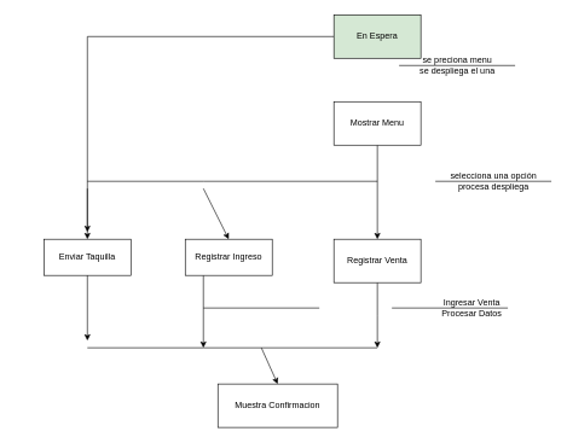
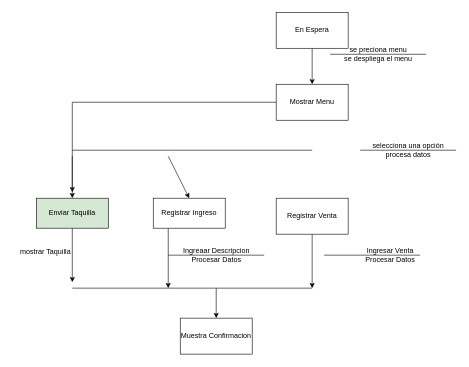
  <mxCell id="0" />
  <mxCell id="1" parent="0" />
- <mxCell id="2" style="edgeStyle=orthogonalEdgeStyle;rounded=0;orthogonalLoop=1;jettySize=auto;html=1;" parent="1" source="3" target="23" edge="1"><mxGeometry relative="1" as="geometry" /></mxCell>
- <mxCell id="3" value="En Espera" style="rounded=0;whiteSpace=wrap;html=1;fillColor=#d5e8d4;" parent="1" vertex="1"><mxGeometry x="460" y="20" width="120" height="60" as="geometry" /></mxCell>
- <mxCell id="4" style="edgeStyle=orthogonalEdgeStyle;rounded=0;orthogonalLoop=1;jettySize=auto;html=1;" parent="1" source="5" target="8" edge="1"><mxGeometry relative="1" as="geometry" /></mxCell>
+ <mxCell id="2" style="edgeStyle=orthogonalEdgeStyle;rounded=0;orthogonalLoop=1;jettySize=auto;html=1;" parent="1" source="3" target="5" edge="1"><mxGeometry relative="1" as="geometry" /></mxCell>
+ <mxCell id="3" value="En Espera" style="rounded=0;whiteSpace=wrap;html=1;" parent="1" vertex="1"><mxGeometry x="460" y="20" width="120" height="60" as="geometry" /></mxCell>
+ <mxCell id="4" style="edgeStyle=orthogonalEdgeStyle;rounded=0;orthogonalLoop=1;jettySize=auto;html=1;" parent="1" source="5" target="23" edge="1"><mxGeometry relative="1" as="geometry" /></mxCell>
  <mxCell id="5" value="Mostrar Menu" style="rounded=0;whiteSpace=wrap;html=1;" parent="1" vertex="1"><mxGeometry x="460" y="140" width="120" height="60" as="geometry" /></mxCell>
- <mxCell id="6" value="Muestra Confirmacion" style="rounded=0;whiteSpace=wrap;html=1;" parent="1" vertex="1"><mxGeometry x="300" y="530" width="165" height="60" as="geometry" /></mxCell>
+ <mxCell id="6" value="Muestra Confirmacion" style="rounded=0;whiteSpace=wrap;html=1;" parent="1" vertex="1"><mxGeometry x="300" y="530" width="120" height="60" as="geometry" /></mxCell>
  <mxCell id="7" style="edgeStyle=orthogonalEdgeStyle;rounded=0;orthogonalLoop=1;jettySize=auto;html=1;" parent="1" source="8" edge="1"><mxGeometry relative="1" as="geometry"><mxPoint x="520" y="480" as="targetPoint" /></mxGeometry></mxCell>
  <mxCell id="8" value="Registrar Venta" style="rounded=0;whiteSpace=wrap;html=1;" parent="1" vertex="1"><mxGeometry x="460" y="330" width="120" height="60" as="geometry" /></mxCell>
  <mxCell id="9" style="edgeStyle=orthogonalEdgeStyle;rounded=0;orthogonalLoop=1;jettySize=auto;html=1;" parent="1" source="10" edge="1"><mxGeometry relative="1" as="geometry"><mxPoint x="280" y="480" as="targetPoint" /><Array as="points"><mxPoint x="280" y="480" /></Array></mxGeometry></mxCell>
  <mxCell id="10" value="Registrar Ingreso" style="rounded=0;whiteSpace=wrap;html=1;" parent="1" vertex="1"><mxGeometry x="255" y="330" width="120" height="50" as="geometry" /></mxCell>
  <mxCell id="11" value="" style="endArrow=classic;html=1;rounded=0;entryX=0.5;entryY=0;entryDx=0;entryDy=0;" parent="1" target="6" edge="1"><mxGeometry width="50" height="50" relative="1" as="geometry"><mxPoint x="360" y="480" as="sourcePoint" /><mxPoint x="370" y="460" as="targetPoint" /></mxGeometry></mxCell>
  <mxCell id="12" value="" style="endArrow=none;html=1;rounded=0;" parent="1" edge="1"><mxGeometry width="50" height="50" relative="1" as="geometry"><mxPoint x="280" y="480" as="sourcePoint" /><mxPoint x="520" y="480" as="targetPoint" /></mxGeometry></mxCell>
  <mxCell id="13" value="" style="endArrow=none;html=1;rounded=0;" parent="1" edge="1"><mxGeometry width="50" height="50" relative="1" as="geometry"><mxPoint x="280" y="250" as="sourcePoint" /><mxPoint x="520" y="250" as="targetPoint" /></mxGeometry></mxCell>
  <mxCell id="14" value="" style="endArrow=classic;html=1;rounded=0;entryX=0.5;entryY=0;entryDx=0;entryDy=0;" parent="1" target="10" edge="1"><mxGeometry width="50" height="50" relative="1" as="geometry"><mxPoint x="280" y="260" as="sourcePoint" /><mxPoint x="470" y="200" as="targetPoint" /></mxGeometry></mxCell>
- <mxCell id="15" value="se preciona menu&lt;br&gt;se despliega el una" style="text;html=1;align=center;verticalAlign=middle;resizable=0;points=[];autosize=1;strokeColor=none;fillColor=none;" parent="1" vertex="1"><mxGeometry x="560" y="70" width="140" height="40" as="geometry" /></mxCell>
+ <mxCell id="15" value="se preciona menu&lt;br&gt;se despliega el menu" style="text;html=1;align=center;verticalAlign=middle;resizable=0;points=[];autosize=1;strokeColor=none;fillColor=none;" parent="1" vertex="1"><mxGeometry x="560" y="70" width="140" height="40" as="geometry" /></mxCell>
  <mxCell id="16" value="" style="endArrow=none;html=1;rounded=0;" parent="1" edge="1"><mxGeometry width="50" height="50" relative="1" as="geometry"><mxPoint x="550" y="90" as="sourcePoint" /><mxPoint x="710" y="90" as="targetPoint" /></mxGeometry></mxCell>
- <mxCell id="17" value="selecciona una opción&lt;br&gt;procesa despliega" style="text;html=1;align=center;verticalAlign=middle;resizable=0;points=[];autosize=1;strokeColor=none;fillColor=none;" parent="1" vertex="1"><mxGeometry x="610" y="230" width="140" height="40" as="geometry" /></mxCell>
+ <mxCell id="17" value="selecciona una opción&lt;br&gt;procesa datos" style="text;html=1;align=center;verticalAlign=middle;resizable=0;points=[];autosize=1;strokeColor=none;fillColor=none;" parent="1" vertex="1"><mxGeometry x="610" y="230" width="140" height="40" as="geometry" /></mxCell>
  <mxCell id="18" value="" style="endArrow=none;html=1;rounded=0;" parent="1" edge="1"><mxGeometry width="50" height="50" relative="1" as="geometry"><mxPoint x="600" y="250" as="sourcePoint" /><mxPoint x="760" y="250" as="targetPoint" /></mxGeometry></mxCell>
  <mxCell id="19" value="Ingresar Venta&lt;br&gt;Procesar Datos" style="text;html=1;align=center;verticalAlign=middle;resizable=0;points=[];autosize=1;strokeColor=none;fillColor=none;" parent="1" vertex="1"><mxGeometry x="595" y="405" width="110" height="40" as="geometry" /></mxCell>
  <mxCell id="20" value="" style="endArrow=none;html=1;rounded=0;" parent="1" edge="1"><mxGeometry width="50" height="50" relative="1" as="geometry"><mxPoint x="540" y="425" as="sourcePoint" /><mxPoint x="700" y="425" as="targetPoint" /></mxGeometry></mxCell>
+ <mxCell id="21" value="Ingreaar Descripcion&lt;br&gt;Procesar Datos" style="text;html=1;align=center;verticalAlign=middle;resizable=0;points=[];autosize=1;strokeColor=none;fillColor=none;" parent="1" vertex="1"><mxGeometry x="295" y="405" width="130" height="40" as="geometry" /></mxCell>
  <mxCell id="22" value="" style="endArrow=none;html=1;rounded=0;" parent="1" edge="1"><mxGeometry width="50" height="50" relative="1" as="geometry"><mxPoint x="280" y="425" as="sourcePoint" /><mxPoint x="440" y="425" as="targetPoint" /></mxGeometry></mxCell>
- <mxCell id="23" value="Enviar Taquilla" style="rounded=0;whiteSpace=wrap;html=1;" vertex="1" parent="1"><mxGeometry x="60" y="330" width="120" height="50" as="geometry" /></mxCell>
+ <mxCell id="23" value="Enviar Taquilla" style="rounded=0;whiteSpace=wrap;html=1;fillColor=#d5e8d4;" vertex="1" parent="1"><mxGeometry x="60" y="330" width="120" height="50" as="geometry" /></mxCell>
  <mxCell id="24" value="" style="endArrow=none;html=1;rounded=0;" edge="1" parent="1"><mxGeometry width="50" height="50" relative="1" as="geometry"><mxPoint x="120" y="250" as="sourcePoint" /><mxPoint x="280" y="250" as="targetPoint" /></mxGeometry></mxCell>
  <mxCell id="25" value="" style="endArrow=classic;html=1;rounded=0;" edge="1" parent="1"><mxGeometry width="50" height="50" relative="1" as="geometry"><mxPoint x="120" y="260" as="sourcePoint" /><mxPoint x="120" y="320" as="targetPoint" /></mxGeometry></mxCell>
+ <mxCell id="26" value="mostrar Taquilla" style="text;html=1;align=center;verticalAlign=middle;resizable=0;points=[];autosize=1;strokeColor=none;fillColor=none;" vertex="1" parent="1"><mxGeometry x="20" y="405" width="110" height="30" as="geometry" /></mxCell>
  <mxCell id="27" value="" style="endArrow=classic;html=1;rounded=0;exitX=0.5;exitY=1;exitDx=0;exitDy=0;" edge="1" parent="1" source="23"><mxGeometry width="50" height="50" relative="1" as="geometry"><mxPoint x="170" y="510" as="sourcePoint" /><mxPoint x="120" y="470" as="targetPoint" /></mxGeometry></mxCell>
  <mxCell id="28" value="" style="endArrow=none;html=1;rounded=0;" edge="1" parent="1"><mxGeometry width="50" height="50" relative="1" as="geometry"><mxPoint x="120" y="480" as="sourcePoint" /><mxPoint x="280" y="480" as="targetPoint" /></mxGeometry></mxCell>
